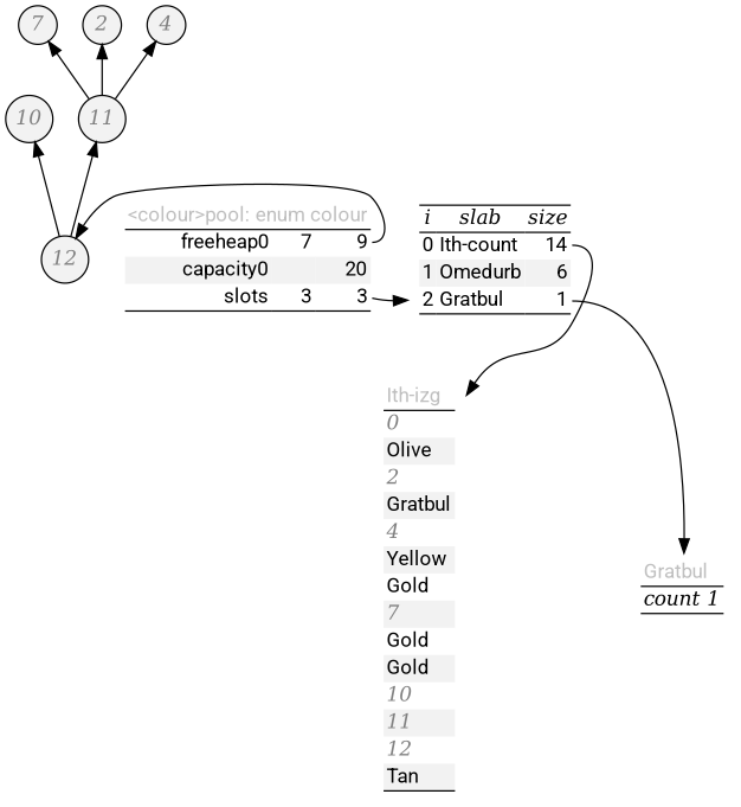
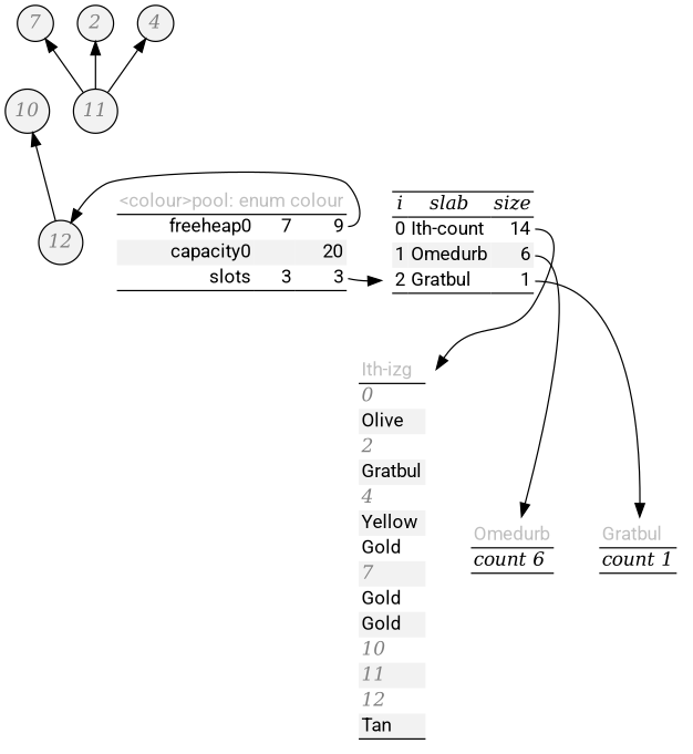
  digraph {
    fontname=Roboto
    rankdir=TB
    node [fillcolor=Gray95 fontname=Roboto margin=0.03 shape=circle style=filled]
    edge [dir=back fontname=Roboto]
    n1 [height=0 label=<<font color="Gray50" face="Times-Italic">12</font>> width=0]
    n2 [label=< <table border="0" cellspacing="0"> 	<tr><td colspan="3" align="left"><font color="Grey75">&lt;colour&gt;pool: enum colour</font></td></tr> 	<hr/> 	<tr> 		<td border="0" align="right">freeheap0</td> 		<td border="0" align="right">7</td> 		<td port="free" border="0" align="right">9</td> 	</tr> 	<tr> 		<td border="0" align="right" bgcolor="Gray95">capacity0</td> 		<td border="0" bgcolor="Gray95"></td> 		<td border="0" align="right" bgcolor="Gray95">20</td> 	</tr> 	<tr> 		<td border="0" align="right">slots</td> 		<td border="0" align="right">3</td> 		<td port="slots" border="0" align="right">3</td> 	</tr> 	<hr/> 	<tr><td></td></tr> </table>> shape=none fillcolor="" margin="" style=""]
    n3 [label=< <table border="0" cellspacing="0"> 	<tr><td></td></tr> 	<hr/> 	<tr> 		<td border="0"><font face="Times-Italic">i</font></td> 		<td border="0"><font face="Times-Italic">slab</font></td> 		<td border="0"><font face="Times-Italic">size</font></td> 	</tr> 	<hr/> 	<tr> 		<td align="right">0</td> 		<td align="left">Ith-count</td> 		<td port="0" align="right">14</td> 	</tr> 	<tr> 		<td align="right" bgcolor="Grey95">1</td> 		<td align="left" bgcolor="Grey95">Omedurb</td> 		<td port="1" align="right" bgcolor="Grey95">6</td> 	</tr> 	<tr> 		<td align="right">2</td> 		<td align="left">Gratbul</td> 		<td port="2" align="right">1</td> 	</tr> 	<hr/> 	<tr><td></td></tr> </table>> shape=none fillcolor="" margin="" style=""]
    n4 [label=< <table border="0" cellspacing="0"> 	<tr><td align="left"><font color="Gray75">Ith-izg</font></td></tr> 	<hr/> 	<tr><td port="0" align="left"><font color="Gray50" face="Times-Italic">0</font></td></tr> 	<tr><td port="1" align="left" bgcolor="Grey95">Olive</td></tr> 	<tr><td port="2" align="left"><font color="Gray50" face="Times-Italic">2</font></td></tr> 	<tr><td port="3" align="left" bgcolor="Grey95">Gratbul</td></tr> 	<tr><td port="4" align="left"><font color="Gray50" face="Times-Italic">4</font></td></tr> 	<tr><td port="5" align="left" bgcolor="Grey95">Yellow</td></tr> 	<tr><td port="6" align="left">Gold</td></tr> 	<tr><td port="7" align="left" bgcolor="Grey95"><font color="Gray50" face="Times-Italic">7</font></td></tr> 	<tr><td port="8" align="left">Gold</td></tr> 	<tr><td port="9" align="left" bgcolor="Grey95">Gold</td></tr> 	<tr><td port="10" align="left"><font color="Gray50" face="Times-Italic">10</font></td></tr> 	<tr><td port="11" align="left" bgcolor="Grey95"><font color="Gray50" face="Times-Italic">11</font></td></tr> 	<tr><td port="12" align="left"><font color="Gray50" face="Times-Italic">12</font></td></tr> 	<tr><td port="13" align="left" bgcolor="Grey95">Tan</td></tr> 	<hr/> 	<tr><td></td></tr> </table>> shape=none fillcolor="" margin="" style=""]
+   n5 [label=< <table border="0" cellspacing="0"> 	<tr><td align="left"><font color="Gray75">Omedurb</font></td></tr> 	<hr/> 	<tr><td align="left"><font face="Times-Italic">count 6</font></td></tr> 	<hr/> 	<tr><td></td></tr> </table>> shape=none fillcolor="" margin="" style=""]
    n6 [label=< <table border="0" cellspacing="0"> 	<tr><td align="left"><font color="Gray75">Gratbul</font></td></tr> 	<hr/> 	<tr><td align="left"><font face="Times-Italic">count 1</font></td></tr> 	<hr/> 	<tr><td></td></tr> </table>> shape=none fillcolor="" margin="" style=""]
    n7 [height=0 label=<<font color="Gray50" face="Times-Italic">10</font>> width=0]
    n8 [height=0 label=<<font color="Gray50" face="Times-Italic">11</font>> width=0]
    n9 [height=0 label=<<font color="Gray50" face="Times-Italic">7</font>> width=0]
    n10 [height=0 label=<<font color="Gray50" face="Times-Italic">2</font>> width=0]
    n11 [height=0 label=<<font color="Gray50" face="Times-Italic">4</font>> width=0]
    subgraph sub_1 {
      rank=same
      n1
      n2
      n3
    }
    n1 -> n2 [headport=free]
    n2 -> n3 [tailport=slots dir=""]
    n3 -> n4 [tailport=0 dir=""]
+   n3 -> n5 [tailport=1 dir=""]
    n3 -> n6 [tailport=2 dir=""]
    n7 -> n1
-   n8 -> n1
    n9 -> n8
    n10 -> n8
    n11 -> n8
  }
